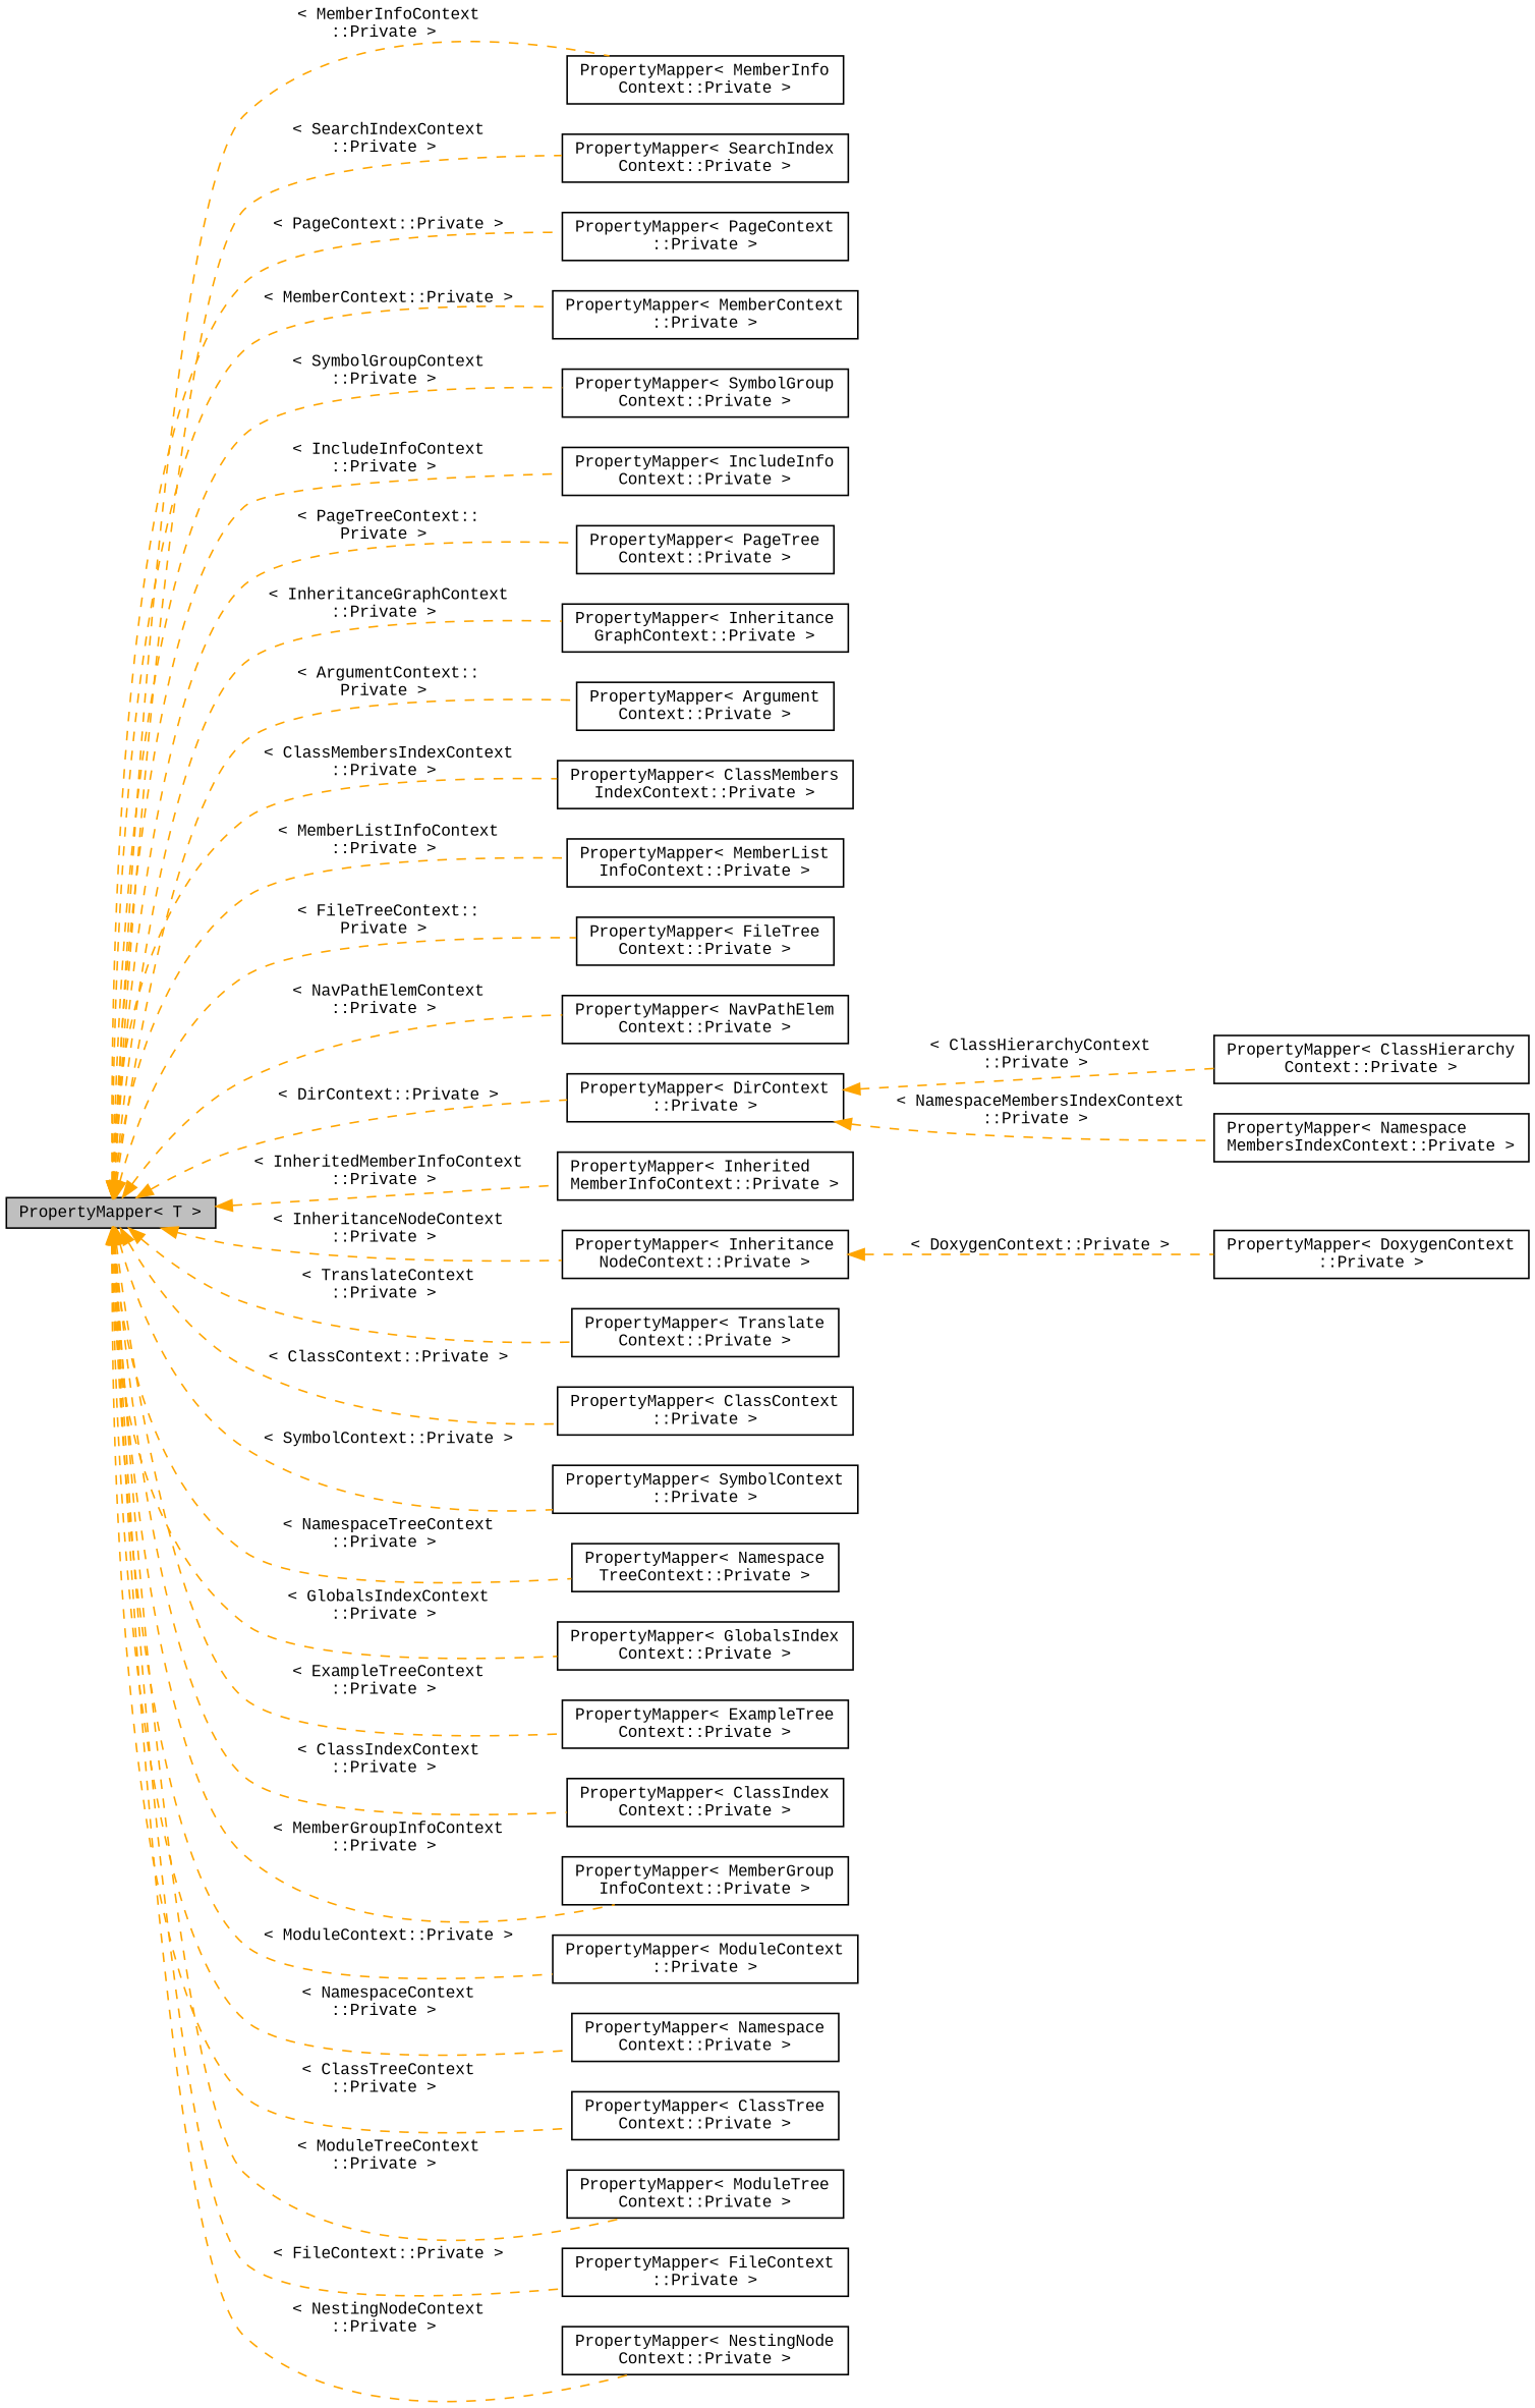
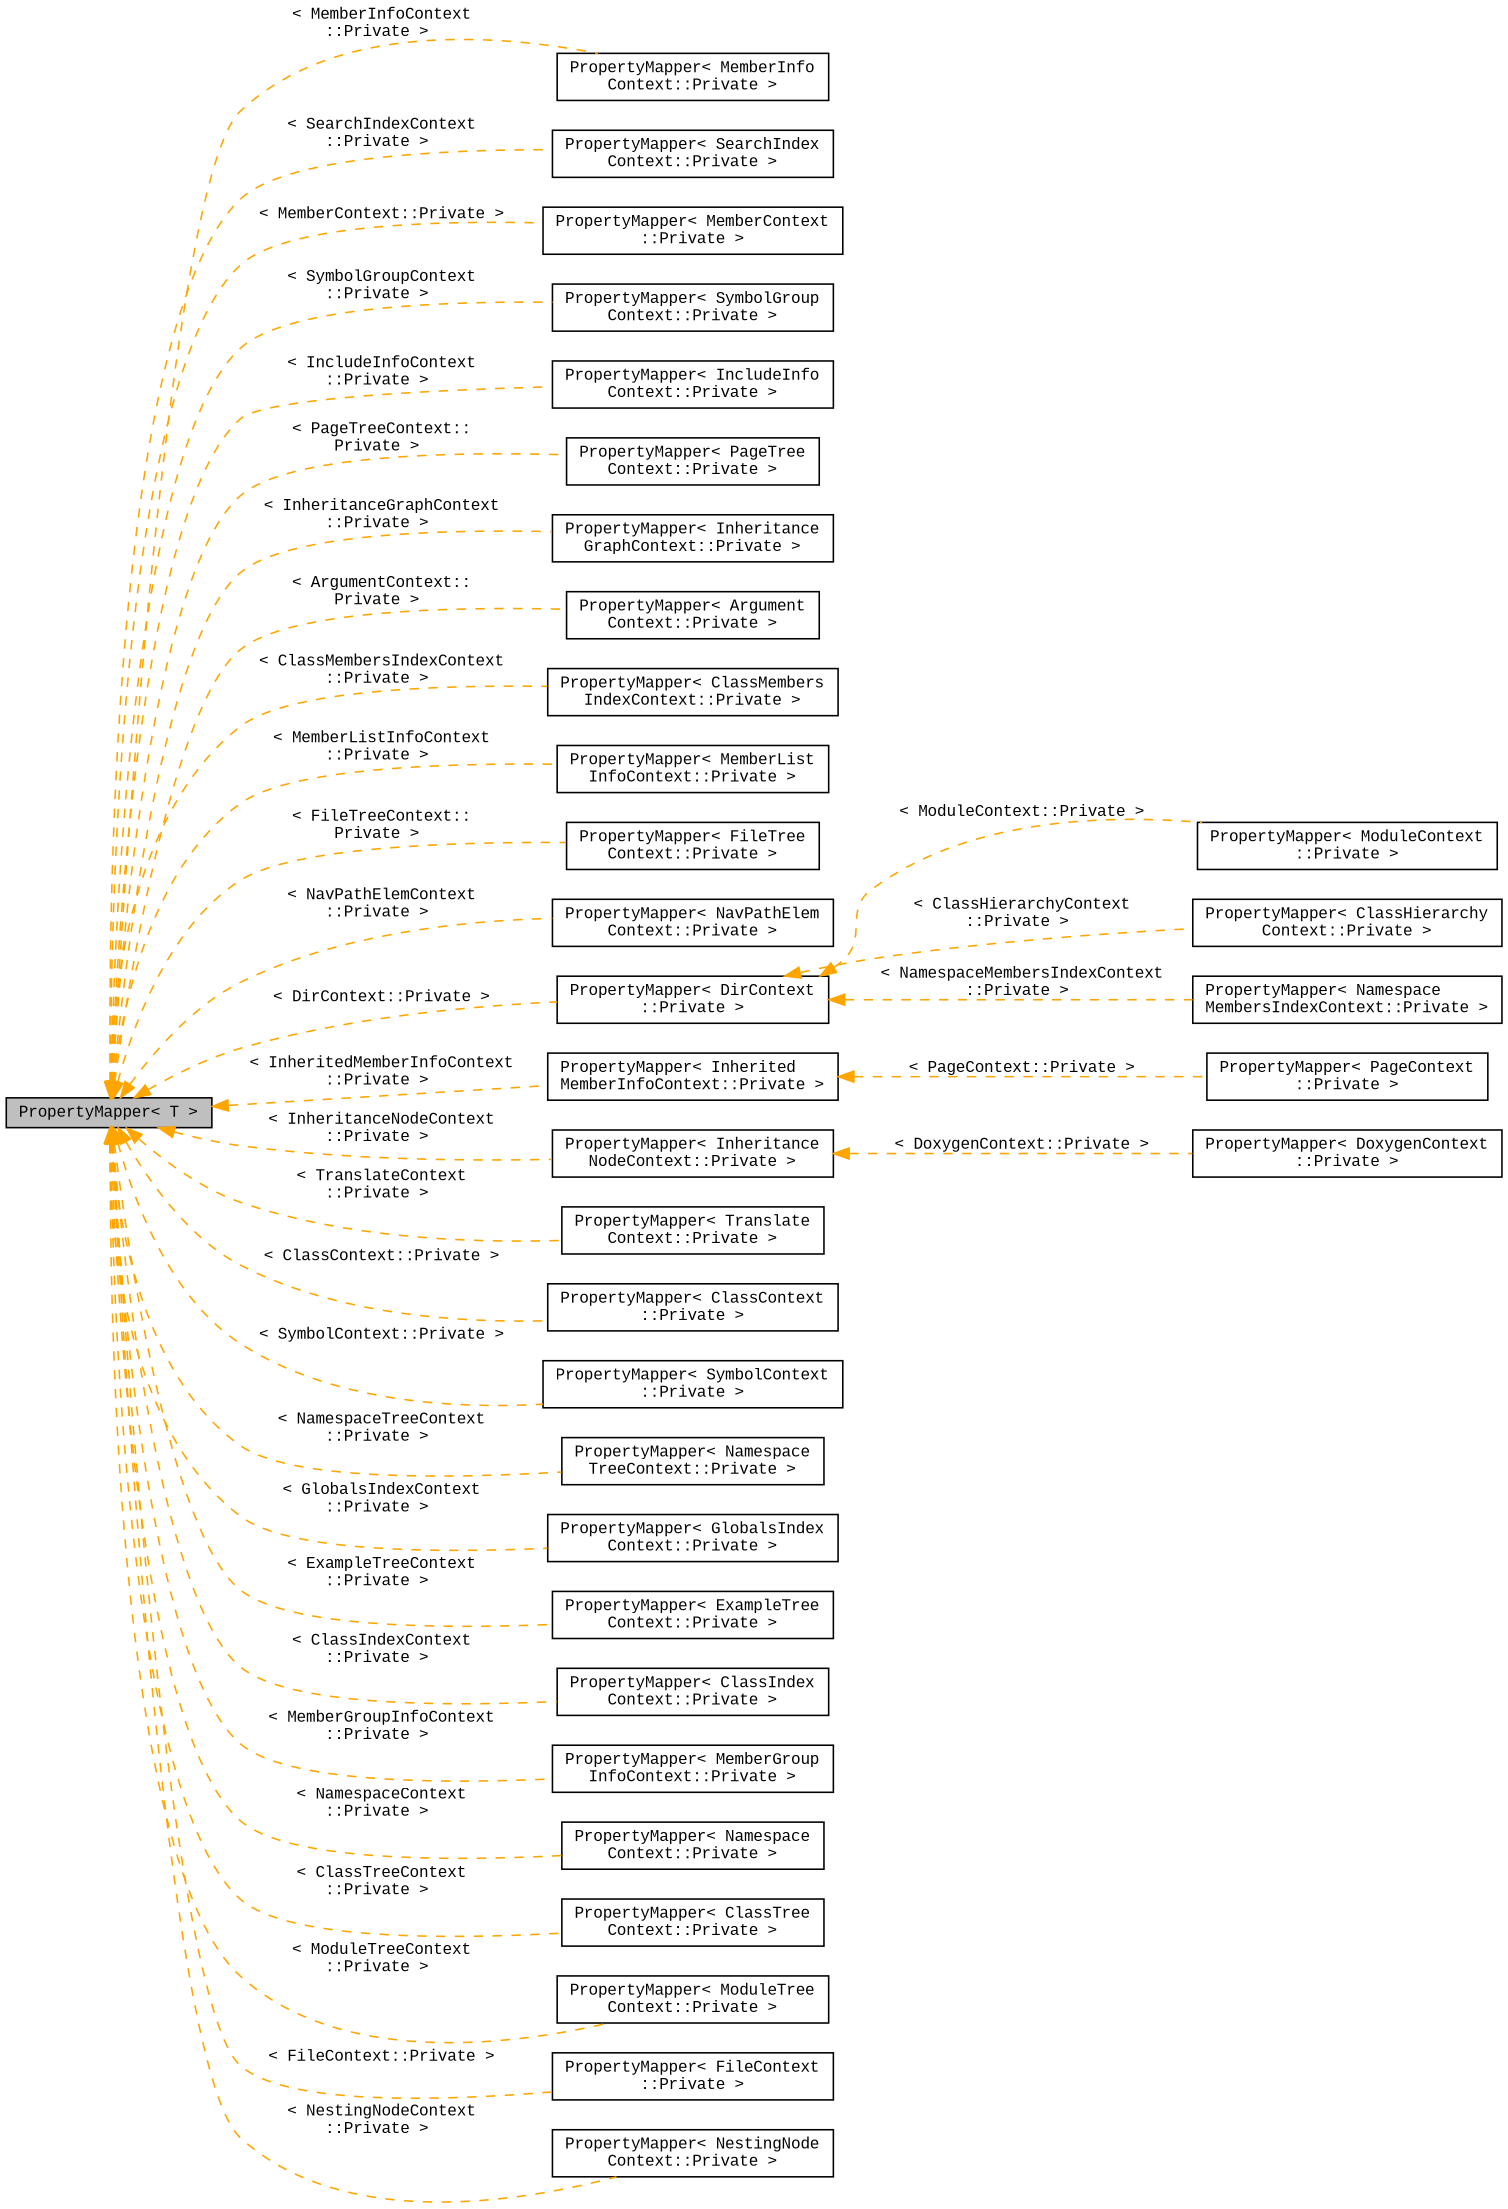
  digraph {
    fontname="Liberation Mono"
    rankdir=LR
    node [color=black fillcolor=white fontname="Liberation Mono" fontsize=10 shape=record style=filled]
    edge [color=orange dir=back fontname="Liberation Mono" fontsize=10 labelfontname=Helvetica labelfontsize=10 style=dashed]
    n1 [fillcolor=grey75 fontcolor=black height=0.2 label="PropertyMapper\< T \>" width=0.4]
    n2 [height=0.2 label="PropertyMapper\< MemberInfo\lContext::Private \>" width=0.4]
    n3 [height=0.2 label="PropertyMapper\< SearchIndex\lContext::Private \>" width=0.4]
    n4 [height=0.2 label="PropertyMapper\< PageContext\l::Private \>" width=0.4]
    n5 [height=0.2 label="PropertyMapper\< MemberContext\l::Private \>" width=0.4]
    n6 [height=0.2 label="PropertyMapper\< SymbolGroup\lContext::Private \>" width=0.4]
    n7 [height=0.2 label="PropertyMapper\< IncludeInfo\lContext::Private \>" width=0.4]
    n8 [height=0.2 label="PropertyMapper\< PageTree\lContext::Private \>" width=0.4]
    n9 [height=0.2 label="PropertyMapper\< Inheritance\lGraphContext::Private \>" width=0.4]
    n10 [height=0.2 label="PropertyMapper\< Argument\lContext::Private \>" width=0.4]
    n11 [height=0.2 label="PropertyMapper\< ClassMembers\lIndexContext::Private \>" width=0.4]
    n12 [height=0.2 label="PropertyMapper\< MemberList\lInfoContext::Private \>" width=0.4]
    n13 [height=0.2 label="PropertyMapper\< FileTree\lContext::Private \>" width=0.4]
    n14 [height=0.2 label="PropertyMapper\< NavPathElem\lContext::Private \>" width=0.4]
    n15 [height=0.2 label="PropertyMapper\< DirContext\l::Private \>" width=0.4]
    n16 [height=0.2 label="PropertyMapper\< Inherited\lMemberInfoContext::Private \>" width=0.4]
    n17 [height=0.2 label="PropertyMapper\< Inheritance\lNodeContext::Private \>" width=0.4]
    n18 [height=0.2 label="PropertyMapper\< Translate\lContext::Private \>" width=0.4]
    n19 [height=0.2 label="PropertyMapper\< ClassContext\l::Private \>" width=0.4]
    n20 [height=0.2 label="PropertyMapper\< SymbolContext\l::Private \>" width=0.4]
    n21 [height=0.2 label="PropertyMapper\< Namespace\lTreeContext::Private \>" width=0.4]
    n22 [height=0.2 label="PropertyMapper\< GlobalsIndex\lContext::Private \>" width=0.4]
    n23 [height=0.2 label="PropertyMapper\< ExampleTree\lContext::Private \>" width=0.4]
    n24 [height=0.2 label="PropertyMapper\< ClassIndex\lContext::Private \>" width=0.4]
    n25 [height=0.2 label="PropertyMapper\< MemberGroup\lInfoContext::Private \>" width=0.4]
    n26 [height=0.2 label="PropertyMapper\< ModuleContext\l::Private \>" width=0.4]
    n27 [height=0.2 label="PropertyMapper\< Namespace\lContext::Private \>" width=0.4]
    n28 [height=0.2 label="PropertyMapper\< ClassTree\lContext::Private \>" width=0.4]
    n29 [height=0.2 label="PropertyMapper\< ModuleTree\lContext::Private \>" width=0.4]
    n30 [height=0.2 label="PropertyMapper\< FileContext\l::Private \>" width=0.4]
    n31 [height=0.2 label="PropertyMapper\< NestingNode\lContext::Private \>" width=0.4]
    n32 [height=0.2 label="PropertyMapper\< DoxygenContext\l::Private \>" width=0.4]
    n33 [height=0.2 label="PropertyMapper\< ClassHierarchy\lContext::Private \>" width=0.4]
    n34 [height=0.2 label="PropertyMapper\< Namespace\lMembersIndexContext::Private \>" width=0.4]
    n1 -> n2 [label=" \< MemberInfoContext\l::Private \>"]
    n1 -> n3 [label=" \< SearchIndexContext\l::Private \>"]
-   n1 -> n4 [label=" \< PageContext::Private \>"]
+   n16 -> n4 [label=" \< PageContext::Private \>"]
    n1 -> n5 [label=" \< MemberContext::Private \>"]
    n1 -> n6 [label=" \< SymbolGroupContext\l::Private \>"]
    n1 -> n7 [label=" \< IncludeInfoContext\l::Private \>"]
    n1 -> n8 [label=" \< PageTreeContext::\lPrivate \>"]
    n1 -> n9 [label=" \< InheritanceGraphContext\l::Private \>"]
    n1 -> n10 [label=" \< ArgumentContext::\lPrivate \>"]
    n1 -> n11 [label=" \< ClassMembersIndexContext\l::Private \>"]
    n1 -> n12 [label=" \< MemberListInfoContext\l::Private \>"]
    n1 -> n13 [label=" \< FileTreeContext::\lPrivate \>"]
    n1 -> n14 [label=" \< NavPathElemContext\l::Private \>"]
    n1 -> n15 [label=" \< DirContext::Private \>"]
    n1 -> n16 [label=" \< InheritedMemberInfoContext\l::Private \>"]
    n1 -> n17 [label=" \< InheritanceNodeContext\l::Private \>"]
    n1 -> n18 [label=" \< TranslateContext\l::Private \>"]
    n1 -> n19 [label=" \< ClassContext::Private \>"]
    n1 -> n20 [label=" \< SymbolContext::Private \>"]
    n1 -> n21 [label=" \< NamespaceTreeContext\l::Private \>"]
    n1 -> n22 [label=" \< GlobalsIndexContext\l::Private \>"]
    n1 -> n23 [label=" \< ExampleTreeContext\l::Private \>"]
    n1 -> n24 [label=" \< ClassIndexContext\l::Private \>"]
    n1 -> n25 [label=" \< MemberGroupInfoContext\l::Private \>"]
-   n1 -> n26 [label=" \< ModuleContext::Private \>"]
+   n15 -> n26 [label=" \< ModuleContext::Private \>"]
    n1 -> n27 [label=" \< NamespaceContext\l::Private \>"]
    n1 -> n28 [label=" \< ClassTreeContext\l::Private \>"]
    n1 -> n29 [label=" \< ModuleTreeContext\l::Private \>"]
    n1 -> n30 [label=" \< FileContext::Private \>"]
    n1 -> n31 [label=" \< NestingNodeContext\l::Private \>"]
    n15 -> n33 [label=" \< ClassHierarchyContext\l::Private \>"]
    n15 -> n34 [label=" \< NamespaceMembersIndexContext\l::Private \>"]
    n17 -> n32 [label=" \< DoxygenContext::Private \>"]
  }
